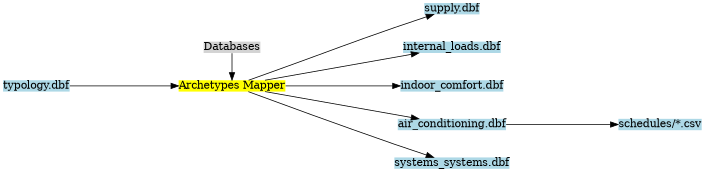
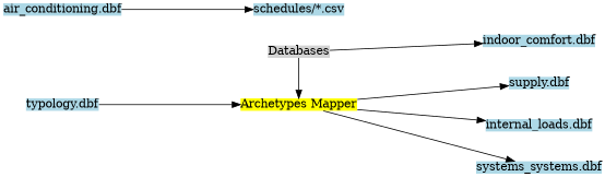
  digraph {
    nodesep=0.5
    rankdir=LR
    ranksep=2
    node [fillcolor=lightblue shape=plain style=filled]
    n1 [fillcolor=yellow label="Archetypes Mapper"]
    n2 [fillcolor=lightgrey label=Databases]
    n3 [label="supply.dbf"]
    n4 [label="internal_loads.dbf"]
    n5 [label="indoor_comfort.dbf"]
    n6 [label="air_conditioning.dbf"]
    n7 [label="systems_systems.dbf"]
    n8 [label="schedules/*.csv"]
    n9 [label="typology.dbf"]
    subgraph sub_1 {
      rank=same
      n1
      n2
    }
    subgraph sub_2 {
      n3
      n4
      n5
      n6
      n7
      n8
    }
    n1 -> n3
    n1 -> n4
-   n1 -> n5
-   n1 -> n6
+   n2 -> n5
    n1 -> n7
    n2 -> n1
    n6 -> n8
    n9 -> n1
  }
